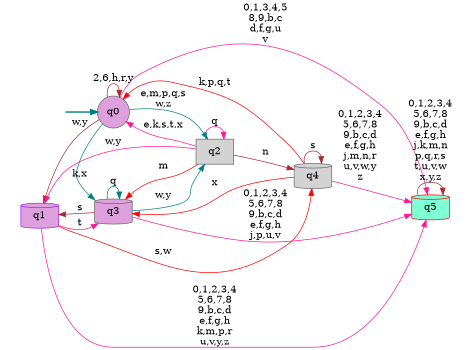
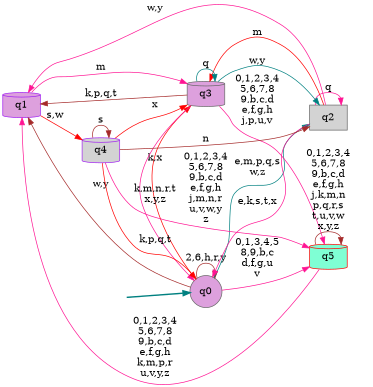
  digraph {
    rankdir=LR
    node [shape=cylinder style=filled color=gray40 fillcolor=plum]
    edge [color=deeppink]
    __start0 [height=0 shape=none style=invis width=0 color="" fillcolor=""]
    n2 [label=q0 shape=circle]
    n3 [color=purple label=q1 style="rounded,filled"]
    n4 [fillcolor=lightgrey label=q2 shape=box]
    n5 [label=q3 style="rounded,filled"]
    n6 [color=red fillcolor=aquamarine label=q5]
-   n7 [fillcolor=lightgrey label=q4 style="rounded,filled"]
+   n7 [color=purple fillcolor=lightgrey label=q4 style="rounded,filled"]
    subgraph cluster_1 {
      nodesep=0.15
      ranksep=0.15
      style=invis
      __start0
      n2
    }
    __start0 -> n2 [color=teal penwidth=2]
    n2 -> n2 [color=brown label="2,6,h,r,y"]
    n2 -> n3 [color=brown label="w,y"]
    n2 -> n4 [color=teal label="e,m,p,q,s\nw,z"]
-   n2 -> n5 [color=teal label="k,x"]
+   n2 -> n5 [color=red label="k,x"]
    n2 -> n6 [label="0,1,3,4,5\n8,9,b,c\nd,f,g,u\nv"]
-   n3 -> n5 [label=t]
-   n3 -> n6 [label="0,1,2,3,4\n5,6,7,8\n9,b,c,d\ne,f,g,h\nk,m,p,r\nu,v,y,z"]
+   n3 -> n5 [label=m]
+   n6 -> n3 [label="0,1,2,3,4\n5,6,7,8\n9,b,c,d\ne,f,g,h\nk,m,p,r\nu,v,y,z"]
    n3 -> n7 [color=red label="s,w"]
    n4 -> n2 [label="e,k,s,t,x"]
    n4 -> n3 [label="w,y"]
    n4 -> n4 [label=q]
    n4 -> n5 [color=red label=m]
-   n4 -> n7 [color=brown label=n]
-   n5 -> n3 [color=brown label=s]
+   n7 -> n4 [color=brown label=n]
+   n5 -> n2 [label="k,m,n,r,t\nx,y,z"]
+   n5 -> n3 [color=brown label="k,p,q,t"]
    n5 -> n4 [color=teal label="w,y"]
    n5 -> n5 [color=teal label=q]
    n5 -> n6 [label="0,1,2,3,4\n5,6,7,8\n9,b,c,d\ne,f,g,h\nj,p,u,v"]
    n6 -> n6 [color=brown label="0,1,2,3,4\n5,6,7,8\n9,b,c,d\ne,f,g,h\nj,k,m,n\np,q,r,s\nt,u,v,w\nx,y,z"]
    n7 -> n2 [color=red label="k,p,q,t"]
    n7 -> n5 [color=red label=x]
    n7 -> n6 [label="0,1,2,3,4\n5,6,7,8\n9,b,c,d\ne,f,g,h\nj,m,n,r\nu,v,w,y\nz"]
    n7 -> n7 [color=brown label=s]
  }
